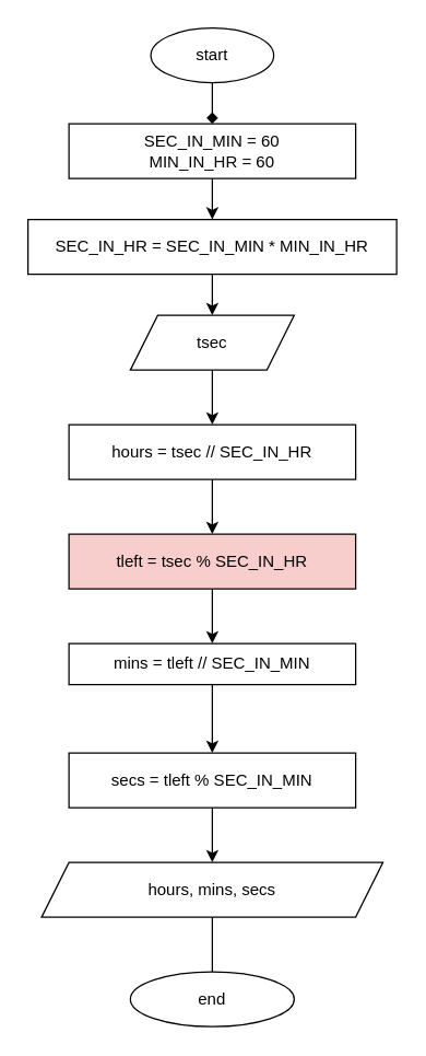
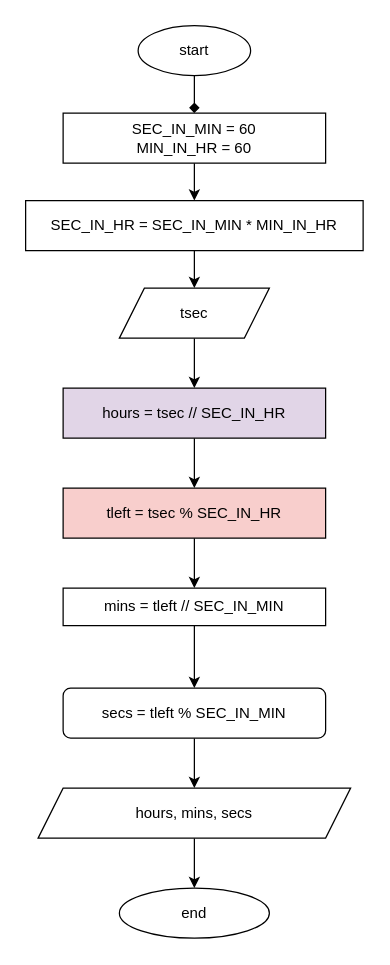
  <mxCell id="0" />
  <mxCell id="1" parent="0" />
  <mxCell id="2" value="" style="edgeStyle=orthogonalEdgeStyle;rounded=0;orthogonalLoop=1;jettySize=auto;html=1;endArrow=diamond;" parent="1" source="3" target="5" edge="1"><mxGeometry relative="1" as="geometry" /></mxCell>
  <mxCell id="3" value="start" style="ellipse;whiteSpace=wrap;html=1;" parent="1" vertex="1"><mxGeometry x="110" y="20" width="90" height="40" as="geometry" /></mxCell>
  <mxCell id="4" value="" style="edgeStyle=orthogonalEdgeStyle;rounded=0;orthogonalLoop=1;jettySize=auto;html=1;" parent="1" source="5" target="7" edge="1"><mxGeometry relative="1" as="geometry" /></mxCell>
  <mxCell id="5" value="SEC_IN_MIN = 60&lt;div&gt;MIN_IN_HR = 60&lt;/div&gt;" style="rounded=0;whiteSpace=wrap;html=1;" parent="1" vertex="1"><mxGeometry x="50" y="90" width="210" height="40" as="geometry" /></mxCell>
  <mxCell id="6" value="" style="edgeStyle=orthogonalEdgeStyle;rounded=0;orthogonalLoop=1;jettySize=auto;html=1;" parent="1" source="7" target="9" edge="1"><mxGeometry relative="1" as="geometry" /></mxCell>
  <mxCell id="7" value="&lt;div&gt;SEC_IN_HR = SEC_IN_MIN * MIN_IN_HR&lt;/div&gt;" style="whiteSpace=wrap;html=1;rounded=0;" parent="1" vertex="1"><mxGeometry x="20" y="160" width="270" height="40" as="geometry" /></mxCell>
  <mxCell id="8" value="" style="edgeStyle=orthogonalEdgeStyle;rounded=0;orthogonalLoop=1;jettySize=auto;html=1;" parent="1" source="9" target="11" edge="1"><mxGeometry relative="1" as="geometry" /></mxCell>
  <mxCell id="9" value="tsec" style="shape=parallelogram;perimeter=parallelogramPerimeter;whiteSpace=wrap;html=1;fixedSize=1;rounded=0;" parent="1" vertex="1"><mxGeometry x="95" y="230" width="120" height="40" as="geometry" /></mxCell>
  <mxCell id="10" value="" style="edgeStyle=orthogonalEdgeStyle;rounded=0;orthogonalLoop=1;jettySize=auto;html=1;" parent="1" source="11" target="13" edge="1"><mxGeometry relative="1" as="geometry" /></mxCell>
- <mxCell id="11" value="hours = tsec // SEC_IN_HR" style="whiteSpace=wrap;html=1;rounded=0;" parent="1" vertex="1"><mxGeometry x="50" y="310" width="210" height="40" as="geometry" /></mxCell>
+ <mxCell id="11" value="hours = tsec // SEC_IN_HR" style="whiteSpace=wrap;html=1;rounded=0;fillColor=#e1d5e7;" parent="1" vertex="1"><mxGeometry x="50" y="310" width="210" height="40" as="geometry" /></mxCell>
  <mxCell id="12" value="" style="edgeStyle=orthogonalEdgeStyle;rounded=0;orthogonalLoop=1;jettySize=auto;html=1;" parent="1" source="13" target="15" edge="1"><mxGeometry relative="1" as="geometry" /></mxCell>
  <mxCell id="13" value="tleft = tsec % SEC_IN_HR" style="whiteSpace=wrap;html=1;rounded=0;fillColor=#f8cecc;" parent="1" vertex="1"><mxGeometry x="50" y="390" width="210" height="40" as="geometry" /></mxCell>
  <mxCell id="14" value="" style="edgeStyle=orthogonalEdgeStyle;rounded=0;orthogonalLoop=1;jettySize=auto;html=1;" parent="1" source="15" target="17" edge="1"><mxGeometry relative="1" as="geometry" /></mxCell>
  <mxCell id="15" value="mins = tleft // SEC_IN_MIN" style="whiteSpace=wrap;html=1;rounded=0;" parent="1" vertex="1"><mxGeometry x="50" y="470" width="210" height="30" as="geometry" /></mxCell>
  <mxCell id="16" value="" style="edgeStyle=orthogonalEdgeStyle;rounded=0;orthogonalLoop=1;jettySize=auto;html=1;" parent="1" source="17" target="19" edge="1"><mxGeometry relative="1" as="geometry" /></mxCell>
- <mxCell id="17" value="secs = tleft % SEC_IN_MIN" style="whiteSpace=wrap;html=1;rounded=0;" parent="1" vertex="1"><mxGeometry x="50" y="550" width="210" height="40" as="geometry" /></mxCell>
- <mxCell id="18" value="" style="edgeStyle=orthogonalEdgeStyle;rounded=0;orthogonalLoop=1;jettySize=auto;html=1;endArrow=none;" parent="1" source="19" target="20" edge="1"><mxGeometry relative="1" as="geometry" /></mxCell>
+ <mxCell id="17" value="secs = tleft % SEC_IN_MIN" style="whiteSpace=wrap;html=1;rounded=1;" parent="1" vertex="1"><mxGeometry x="50" y="550" width="210" height="40" as="geometry" /></mxCell>
+ <mxCell id="18" value="" style="edgeStyle=orthogonalEdgeStyle;rounded=0;orthogonalLoop=1;jettySize=auto;html=1;" parent="1" source="19" target="20" edge="1"><mxGeometry relative="1" as="geometry" /></mxCell>
  <mxCell id="19" value="hours, mins, secs" style="shape=parallelogram;perimeter=parallelogramPerimeter;whiteSpace=wrap;html=1;fixedSize=1;rounded=0;" parent="1" vertex="1"><mxGeometry x="30" y="630" width="250" height="40" as="geometry" /></mxCell>
  <mxCell id="20" value="end" style="ellipse;whiteSpace=wrap;html=1;" parent="1" vertex="1"><mxGeometry x="95" y="710" width="120" height="40" as="geometry" /></mxCell>
